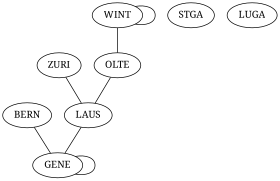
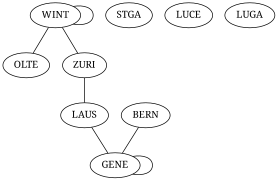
  graph {
    fontname="Noto Serif"
    node [fontname="Noto Serif"]
    edge [fontname="Noto Serif"]
    OLTE
    LAUS
    GENE
    WINT
    ZURI
    BERN
    STGA
+   LUCE
    LUGA
-   OLTE -- LAUS
    LAUS -- GENE
    GENE -- GENE
    WINT -- OLTE
    WINT -- WINT
+   WINT -- ZURI
    ZURI -- LAUS
    BERN -- GENE
  }
